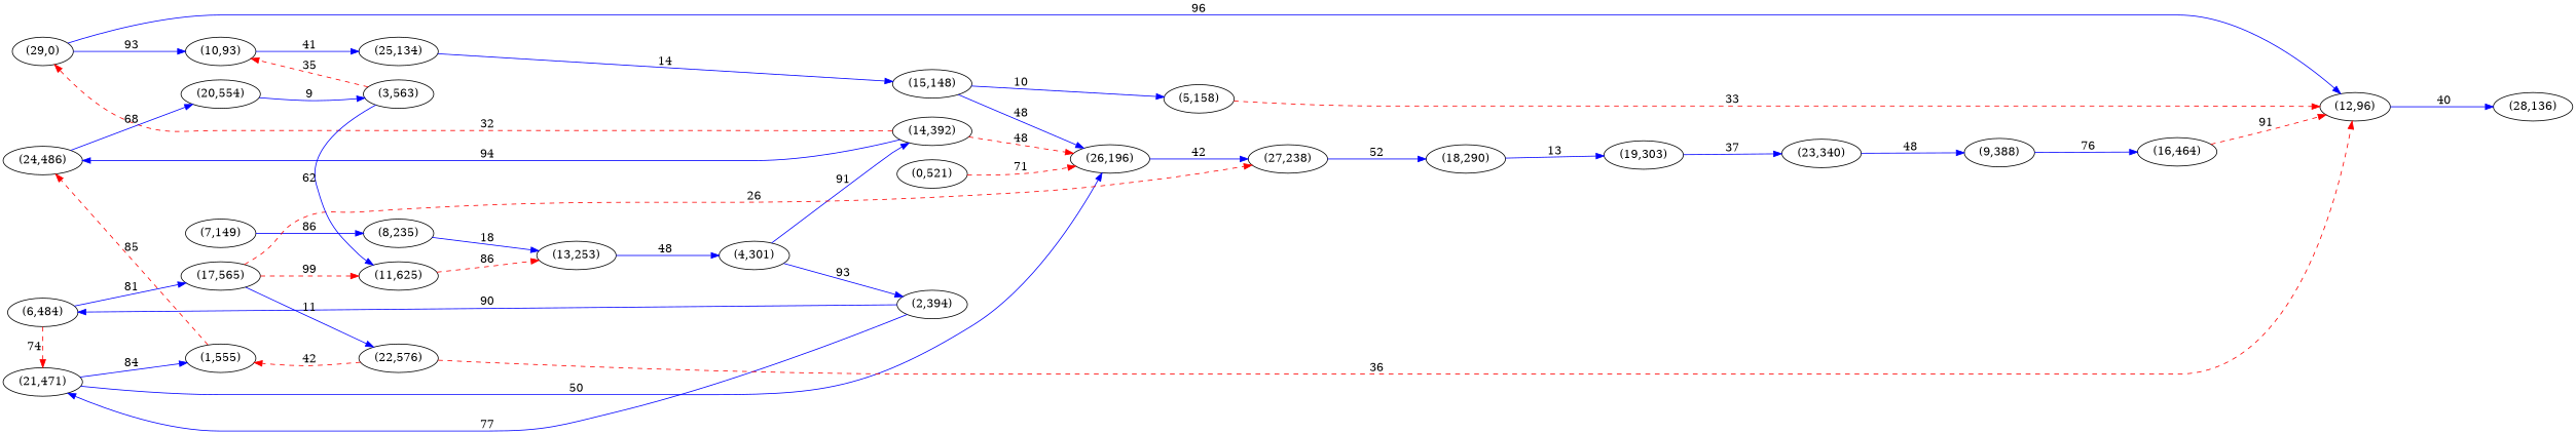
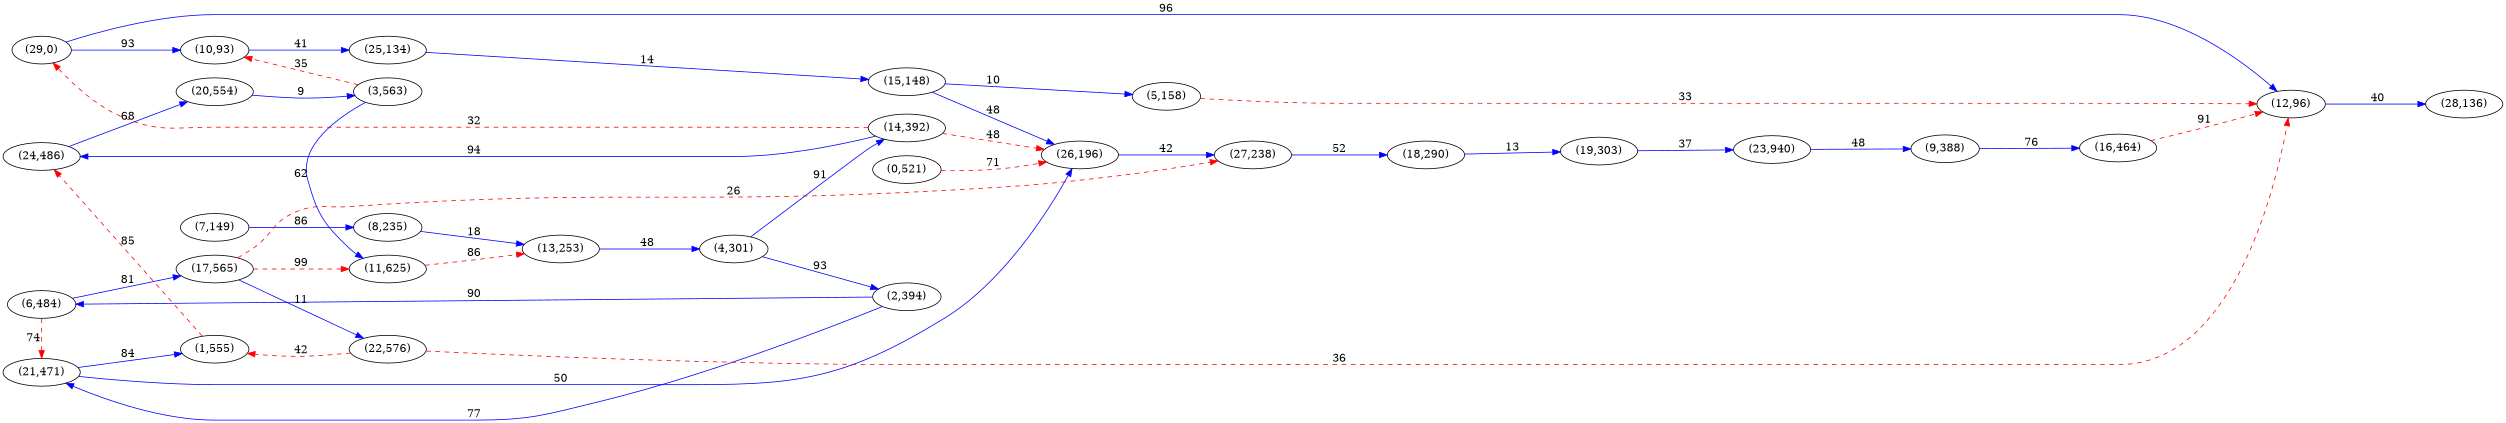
  digraph {
    rankdir=LR
    ranksep=equally
    edge [color=blue]
    "(0,521)"
    "(26,196)"
    "(27,238)"
    "(18,290)"
    "(19,303)"
-   "(23,340)"
+   "(23,340)" [label="(23,940)"]
    "(9,388)"
    "(16,464)"
    "(12,96)"
    "(28,136)"
    "(7,149)"
    "(8,235)"
    "(13,253)"
    "(4,301)"
    "(2,394)"
    "(14,392)"
    "(21,471)"
    "(6,484)"
    "(29,0)"
    "(24,486)"
    "(1,555)"
    "(17,565)"
    "(10,93)"
    "(20,554)"
    "(22,576)"
    "(11,625)"
    "(25,134)"
    "(3,563)"
    "(15,148)"
    "(5,158)"
    subgraph sub_1 {
      rank=same
      "(0,521)"
    }
    subgraph sub_2 {
      rank=same
      "(26,196)"
    }
    subgraph sub_3 {
      rank=same
      "(27,238)"
    }
    subgraph sub_4 {
      rank=same
      "(18,290)"
    }
    subgraph sub_5 {
      rank=same
      "(19,303)"
    }
    subgraph sub_6 {
      rank=same
      "(23,340)"
    }
    subgraph sub_7 {
      rank=same
      "(9,388)"
    }
    subgraph sub_8 {
      rank=same
      "(16,464)"
    }
    subgraph sub_9 {
      rank=same
      "(12,96)"
    }
    subgraph sub_10 {
      rank=same
      "(28,136)"
    }
    subgraph sub_11 {
      rank=same
      "(7,149)"
    }
    subgraph sub_12 {
      rank=same
      "(8,235)"
    }
    subgraph sub_13 {
      rank=same
      "(13,253)"
    }
    subgraph sub_14 {
      rank=same
      "(4,301)"
    }
    subgraph sub_15 {
      rank=same
      "(2,394)"
      "(14,392)"
    }
    subgraph sub_16 {
      rank=same
      "(21,471)"
      "(6,484)"
      "(29,0)"
      "(24,486)"
    }
    subgraph sub_17 {
      rank=same
      "(1,555)"
      "(17,565)"
      "(10,93)"
      "(20,554)"
    }
    subgraph sub_18 {
      rank=same
      "(22,576)"
      "(11,625)"
      "(25,134)"
      "(3,563)"
    }
    subgraph sub_19 {
      rank=same
      "(15,148)"
    }
    subgraph sub_20 {
      rank=same
      "(5,158)"
    }
    subgraph sub_21 {
      rank=same
    }
    "(0,521)" -> "(26,196)" [color=red label=71 style=dashed]
    "(26,196)" -> "(27,238)" [label=42]
    "(27,238)" -> "(18,290)" [label=52]
    "(18,290)" -> "(19,303)" [label=13]
    "(19,303)" -> "(23,340)" [label=37]
    "(23,340)" -> "(9,388)" [label=48]
    "(9,388)" -> "(16,464)" [label=76]
    "(16,464)" -> "(12,96)" [color=red label=91 style=dashed]
    "(12,96)" -> "(28,136)" [label=40]
    "(7,149)" -> "(8,235)" [label=86]
    "(8,235)" -> "(13,253)" [label=18]
    "(13,253)" -> "(4,301)" [label=48]
    "(4,301)" -> "(2,394)" [label=93]
    "(4,301)" -> "(14,392)" [label=91]
    "(2,394)" -> "(21,471)" [label=77]
    "(2,394)" -> "(6,484)" [label=90]
    "(14,392)" -> "(26,196)" [color=red label=48 style=dashed]
    "(14,392)" -> "(29,0)" [color=red label=32 style=dashed]
    "(14,392)" -> "(24,486)" [label=94]
    "(21,471)" -> "(26,196)" [label=50]
    "(21,471)" -> "(1,555)" [label=84]
    "(6,484)" -> "(21,471)" [color=red label=74 style=dashed]
    "(6,484)" -> "(17,565)" [label=81]
    "(29,0)" -> "(12,96)" [label=96]
    "(29,0)" -> "(10,93)" [label=93]
    "(24,486)" -> "(20,554)" [label=68]
    "(1,555)" -> "(24,486)" [color=red label=85 style=dashed]
    "(17,565)" -> "(27,238)" [color=red label=26 style=dashed]
    "(17,565)" -> "(22,576)" [label=11]
    "(17,565)" -> "(11,625)" [color=red label=99 style=dashed]
    "(10,93)" -> "(25,134)" [label=41]
    "(20,554)" -> "(3,563)" [label=9]
    "(22,576)" -> "(12,96)" [color=red label=36 style=dashed]
    "(22,576)" -> "(1,555)" [color=red label=42 style=dashed]
    "(11,625)" -> "(13,253)" [color=red label=86 style=dashed]
    "(25,134)" -> "(15,148)" [label=14]
    "(3,563)" -> "(10,93)" [color=red label=35 style=dashed]
    "(3,563)" -> "(11,625)" [label=62]
    "(15,148)" -> "(26,196)" [label=48]
    "(15,148)" -> "(5,158)" [label=10]
    "(5,158)" -> "(12,96)" [color=red label=33 style=dashed]
  }
